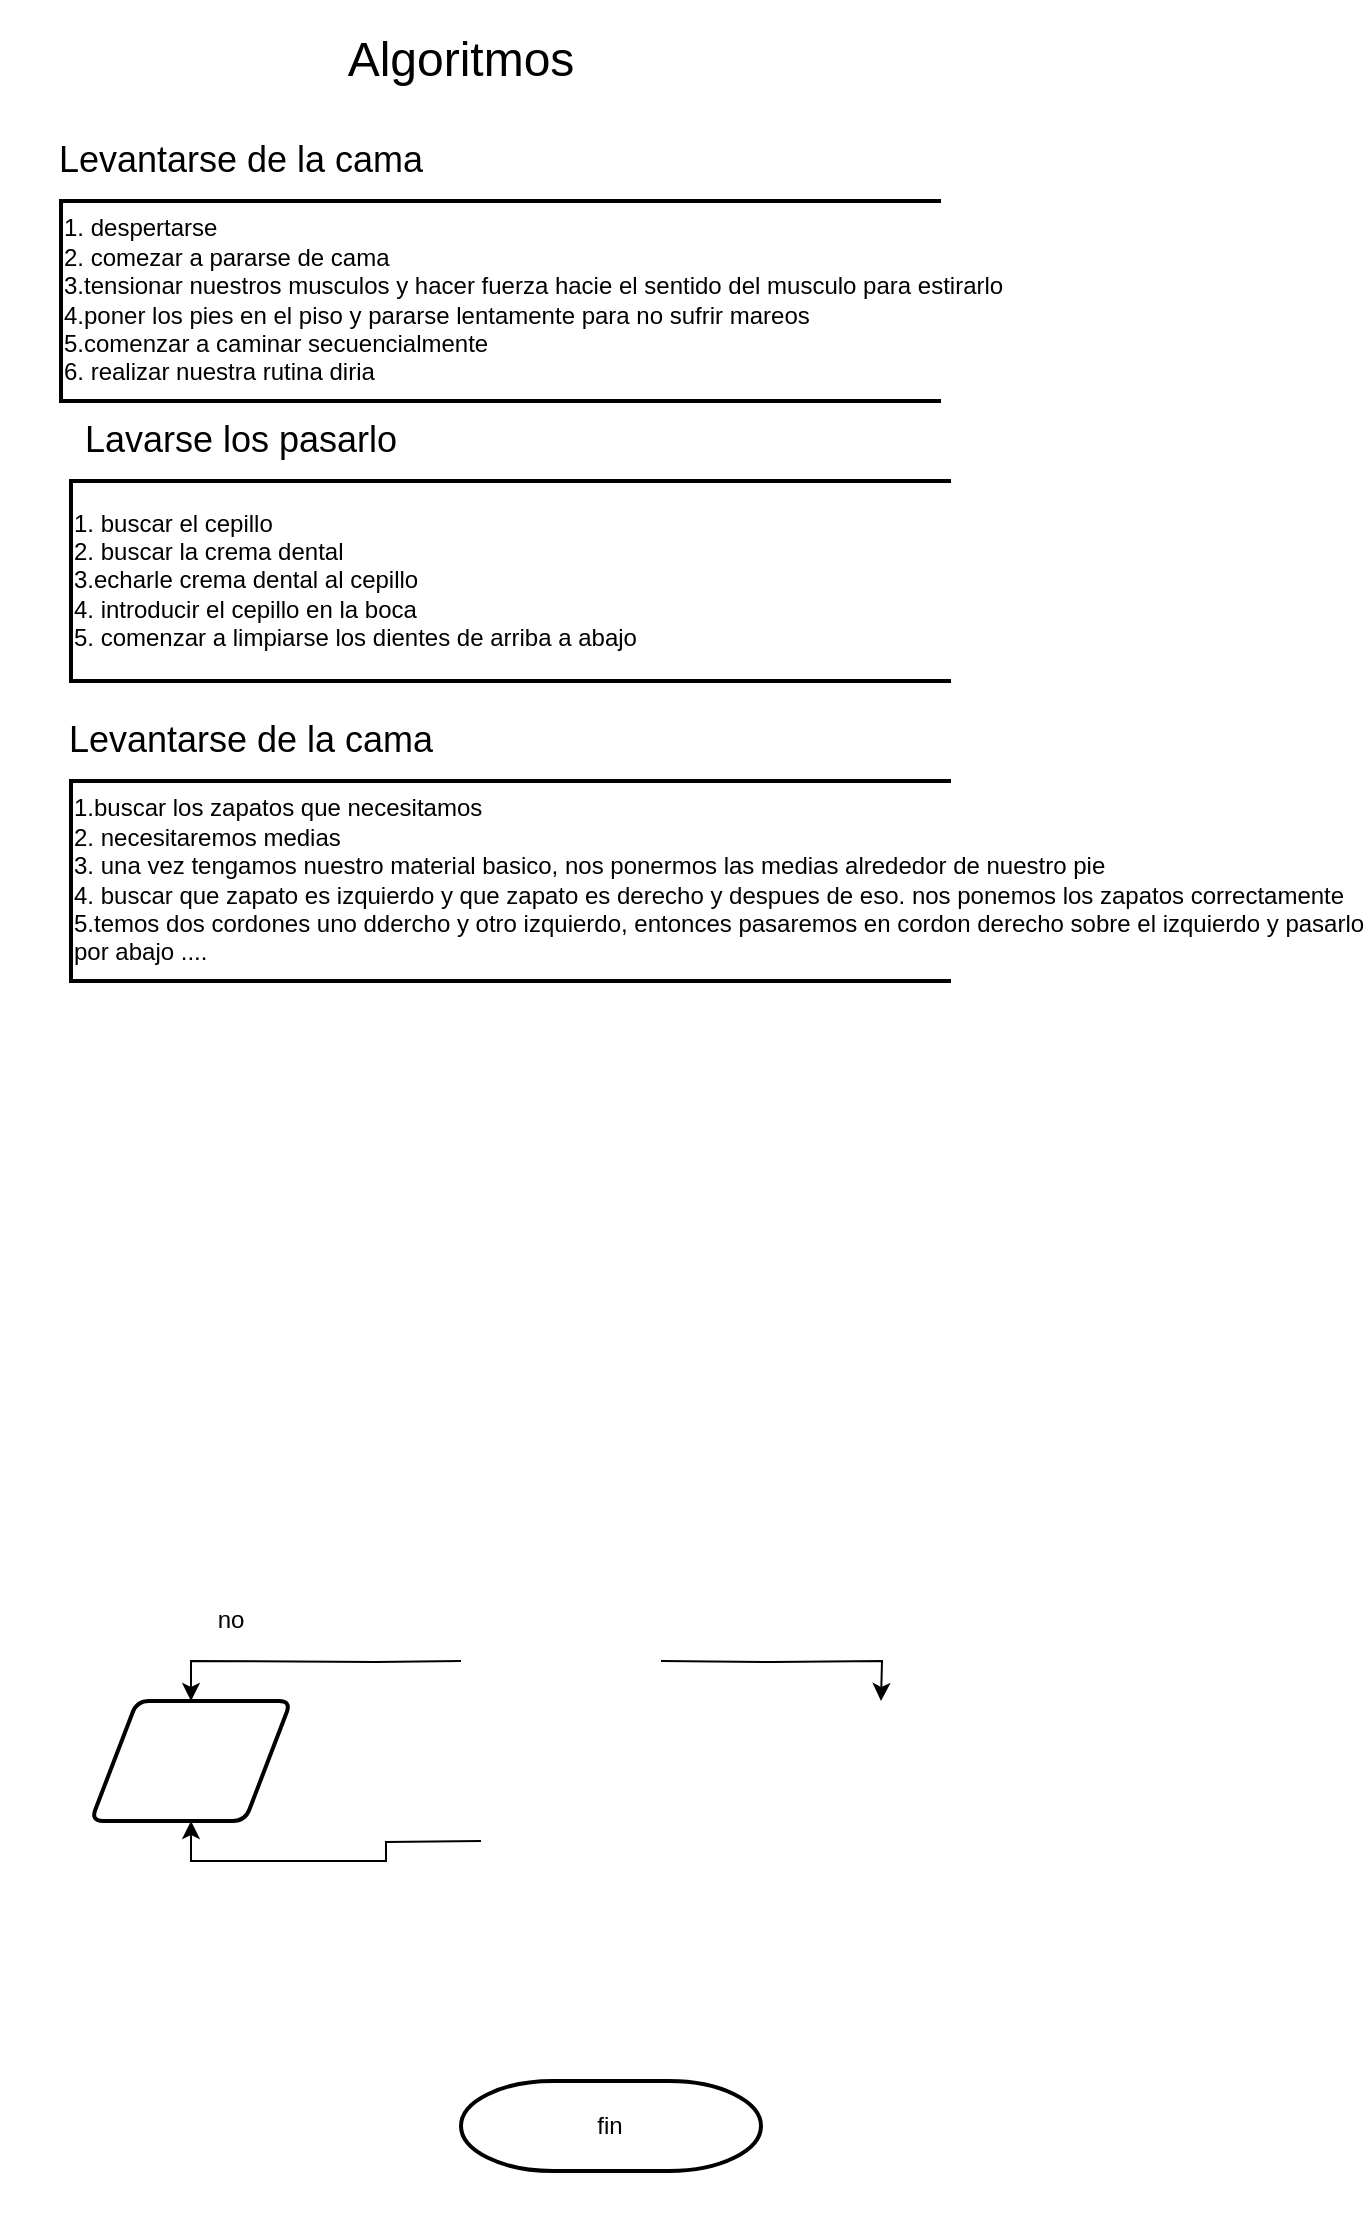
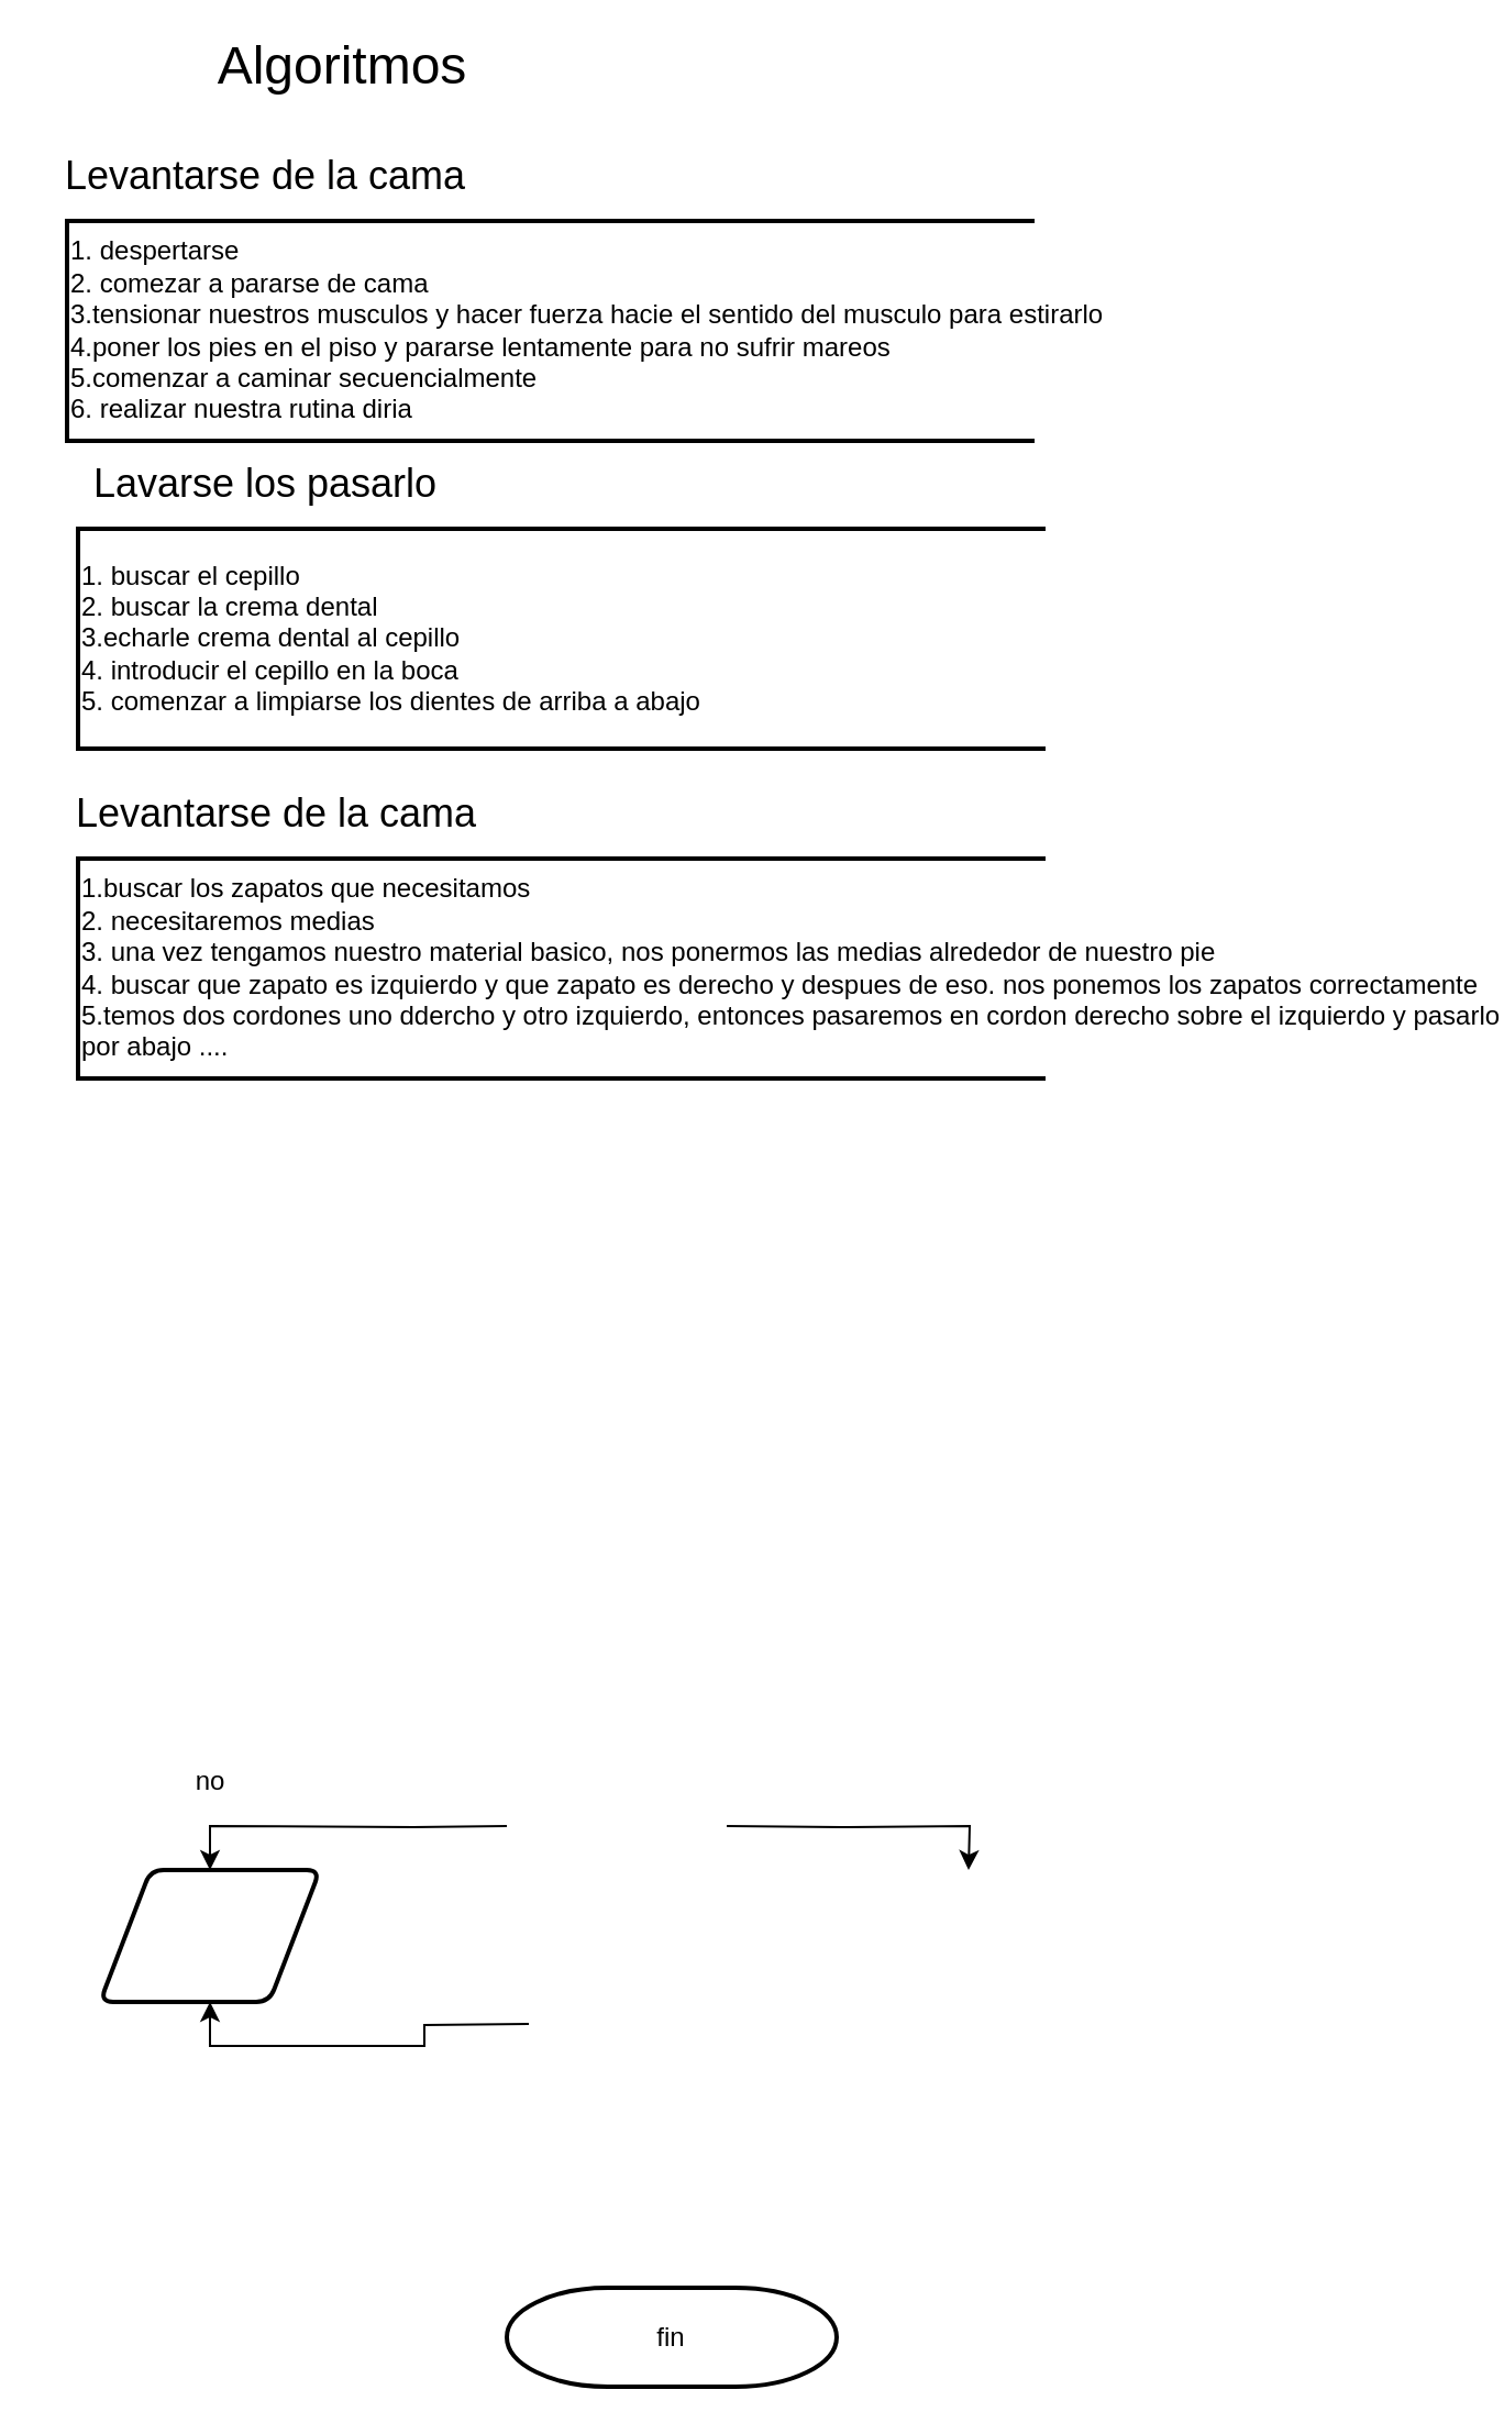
  <mxCell id="0" />
  <mxCell id="1" parent="0" />
  <mxCell id="2" value="1. despertarse&lt;br&gt;2. comezar a pararse de cama&lt;br&gt;3.tensionar nuestros musculos y hacer fuerza hacie el sentido del musculo para estirarlo&lt;br&gt;4.poner los pies en el piso y pararse lentamente para no sufrir mareos&lt;br&gt;5.comenzar a caminar secuencialmente&lt;br&gt;6. realizar nuestra rutina diria" style="strokeWidth=2;html=1;shape=mxgraph.flowchart.annotation_1;align=left;pointerEvents=1;" vertex="1" parent="1"><mxGeometry x="30" y="100" width="440" height="100" as="geometry" /></mxCell>
- <mxCell id="3" value="&lt;font style=&quot;font-size: 24px&quot;&gt;Algoritmos&lt;/font&gt;" style="text;html=1;align=center;verticalAlign=middle;resizable=0;points=[];autosize=1;strokeColor=none;fillColor=none;" vertex="1" parent="1"><mxGeometry x="165" y="20" width="130" height="20" as="geometry" /></mxCell>
+ <mxCell id="3" value="&lt;font style=&quot;font-size: 24px&quot;&gt;Algoritmos&lt;/font&gt;" style="text;html=1;align=center;verticalAlign=middle;resizable=0;points=[];autosize=1;strokeColor=none;fillColor=none;" vertex="1" parent="1"><mxGeometry x="90" y="20" width="130" height="20" as="geometry" /></mxCell>
  <mxCell id="4" value="&lt;font style=&quot;font-size: 18px&quot;&gt;Levantarse de la cama&lt;/font&gt;" style="text;html=1;align=center;verticalAlign=middle;resizable=0;points=[];autosize=1;strokeColor=none;fillColor=none;" vertex="1" parent="1"><mxGeometry x="20" y="70" width="200" height="20" as="geometry" /></mxCell>
  <mxCell id="5" value="1. buscar el cepillo&lt;br&gt;2. buscar la crema dental&lt;br&gt;3.echarle crema dental al cepillo&lt;br&gt;4. introducir el cepillo en la boca&lt;br&gt;5. comenzar a limpiarse los dientes de arriba a abajo" style="strokeWidth=2;html=1;shape=mxgraph.flowchart.annotation_1;align=left;pointerEvents=1;" vertex="1" parent="1"><mxGeometry x="35" y="240" width="440" height="100" as="geometry" /></mxCell>
  <mxCell id="6" value="&lt;font style=&quot;font-size: 18px&quot;&gt;Lavarse los pasarlo&lt;/font&gt;" style="text;html=1;align=center;verticalAlign=middle;resizable=0;points=[];autosize=1;strokeColor=none;fillColor=none;" vertex="1" parent="1"><mxGeometry x="35" y="210" width="170" height="20" as="geometry" /></mxCell>
  <mxCell id="7" value="1.buscar los zapatos que necesitamos&lt;br&gt;2. necesitaremos medias&lt;br&gt;3. una vez tengamos nuestro material basico, nos ponermos las medias alrededor de nuestro pie&lt;br&gt;4. buscar que zapato es izquierdo y que zapato es derecho y despues de eso. nos ponemos los zapatos correctamente&lt;br&gt;5.temos dos cordones uno ddercho y otro izquierdo, entonces pasaremos en cordon derecho sobre el izquierdo y pasarlo&lt;br&gt;por abajo ...." style="strokeWidth=2;html=1;shape=mxgraph.flowchart.annotation_1;align=left;pointerEvents=1;" vertex="1" parent="1"><mxGeometry x="35" y="390" width="440" height="100" as="geometry" /></mxCell>
  <mxCell id="8" value="&lt;font style=&quot;font-size: 18px&quot;&gt;Levantarse de la cama&lt;/font&gt;" style="text;html=1;align=center;verticalAlign=middle;resizable=0;points=[];autosize=1;strokeColor=none;fillColor=none;" vertex="1" parent="1"><mxGeometry x="25" y="360" width="200" height="20" as="geometry" /></mxCell>
  <mxCell id="9" style="edgeStyle=orthogonalEdgeStyle;rounded=0;orthogonalLoop=1;jettySize=auto;html=1;entryX=0.5;entryY=0;entryDx=0;entryDy=0;" edge="1" parent="1" target="11"><mxGeometry relative="1" as="geometry"><mxPoint x="230" y="830" as="sourcePoint" /></mxGeometry></mxCell>
  <mxCell id="10" style="edgeStyle=orthogonalEdgeStyle;rounded=0;orthogonalLoop=1;jettySize=auto;html=1;entryX=0.5;entryY=0;entryDx=0;entryDy=0;" edge="1" parent="1"><mxGeometry relative="1" as="geometry"><mxPoint x="330" y="830" as="sourcePoint" /><mxPoint x="440" y="850" as="targetPoint" /></mxGeometry></mxCell>
  <mxCell id="11" value="" style="shape=parallelogram;html=1;strokeWidth=2;perimeter=parallelogramPerimeter;whiteSpace=wrap;rounded=1;arcSize=12;size=0.23;" vertex="1" parent="1"><mxGeometry x="45" y="850" width="100" height="60" as="geometry" /></mxCell>
  <mxCell id="12" value="fin" style="strokeWidth=2;html=1;shape=mxgraph.flowchart.terminator;whiteSpace=wrap;" vertex="1" parent="1"><mxGeometry x="230" y="1040" width="150" height="45" as="geometry" /></mxCell>
- <mxCell id="13" value="no" style="text;html=1;align=center;verticalAlign=middle;resizable=0;points=[];autosize=1;strokeColor=none;fillColor=none;" vertex="1" parent="1"><mxGeometry x="100" y="800" width="30" height="20" as="geometry" /></mxCell>
+ <mxCell id="13" value="no" style="text;html=1;align=center;verticalAlign=middle;resizable=0;points=[];autosize=1;strokeColor=none;fillColor=none;" vertex="1" parent="1"><mxGeometry x="80" y="800" width="30" height="20" as="geometry" /></mxCell>
  <mxCell id="14" value="" style="edgeStyle=orthogonalEdgeStyle;rounded=0;orthogonalLoop=1;jettySize=auto;html=1;" edge="1" parent="1" target="11"><mxGeometry relative="1" as="geometry"><mxPoint x="240" y="920" as="sourcePoint" /></mxGeometry></mxCell>
